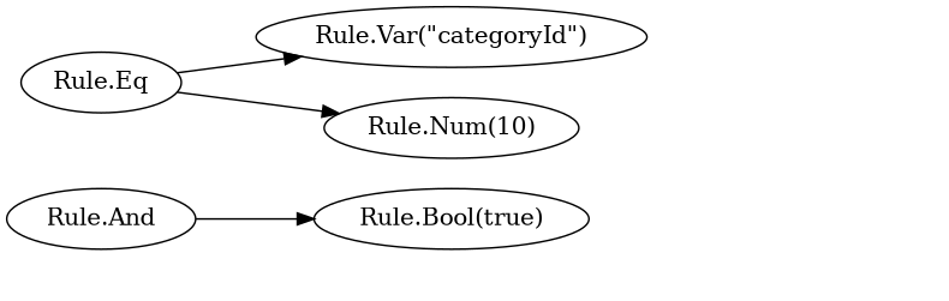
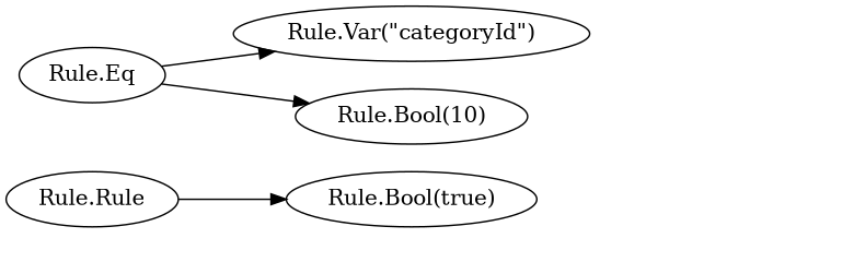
  digraph {
    rankdir=LR
-   n1 [label="Rule.And"]
+   n1 [label="Rule.Rule"]
    n2 [label="Rule.Bool(true)"]
    n3 [label="Rule.Eq"]
    n4 [label="Rule.Var(\"categoryId\")"]
-   n5 [label="Rule.Num(10)"]
+   n5 [label="Rule.Bool(10)"]
    n6 [label="Rule.Num(1)" style=invis]
    n7 [label="Rule.Num(1)" style=invis]
    n1 -> n2
    n2 -> n6 [style=invis]
    n2 -> n7 [style=invis]
    n3 -> n4
    n3 -> n5
  }
